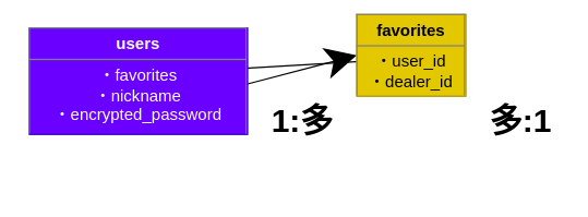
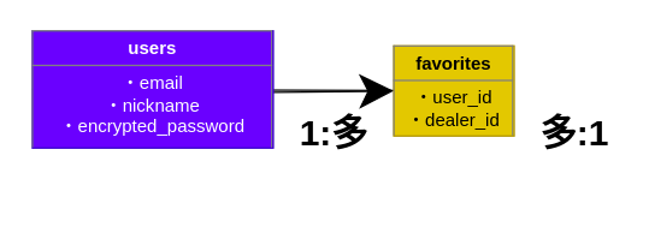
  <mxCell id="0" />
  <mxCell id="1" parent="0" />
  <mxCell id="2" style="edgeStyle=none;html=1;exitX=1;exitY=0.5;exitDx=0;exitDy=0;entryX=0;entryY=0.5;entryDx=0;entryDy=0;endSize=20;" edge="1" parent="1" target="4"><mxGeometry relative="1" as="geometry"><mxPoint x="180" y="61" as="sourcePoint" /></mxGeometry></mxCell>
  <mxCell id="3" style="edgeStyle=none;html=1;endSize=20;entryX=1;entryY=0.5;entryDx=0;entryDy=0;exitX=0;exitY=0.5;exitDx=0;exitDy=0;startArrow=none;" edge="1" parent="1" source="7" target="4"><mxGeometry relative="1" as="geometry"><mxPoint x="420" y="61" as="sourcePoint" /><mxPoint x="458" y="141" as="targetPoint" /></mxGeometry></mxCell>
- <mxCell id="4" value="&lt;table border=&quot;1&quot; width=&quot;100%&quot; height=&quot;100%&quot; cellpadding=&quot;4&quot; style=&quot;width:100%;height:100%;border-collapse:collapse;&quot;&gt;&lt;tbody&gt;&lt;tr&gt;&lt;th align=&quot;center&quot;&gt;favorites&lt;/th&gt;&lt;/tr&gt;&lt;tr&gt;&lt;td align=&quot;center&quot;&gt;・user_id&lt;br&gt;・dealer_id&lt;br&gt;&lt;br&gt;&lt;br&gt;&lt;br&gt;&lt;br&gt;&lt;br&gt;&lt;br&gt;&lt;br&gt;&lt;/td&gt;&lt;/tr&gt;&lt;tr&gt;&lt;td align=&quot;center&quot;&gt;&lt;br&gt;&lt;/td&gt;&lt;/tr&gt;&lt;/tbody&gt;&lt;/table&gt;" style="text;html=1;whiteSpace=wrap;strokeColor=#B09500;fillColor=#e3c800;overflow=fill;fontColor=#000000;" vertex="1" parent="1"><mxGeometry x="260" y="10" width="80" height="60" as="geometry" /></mxCell>
+ <mxCell id="4" value="&lt;table border=&quot;1&quot; width=&quot;100%&quot; height=&quot;100%&quot; cellpadding=&quot;4&quot; style=&quot;width:100%;height:100%;border-collapse:collapse;&quot;&gt;&lt;tbody&gt;&lt;tr&gt;&lt;th align=&quot;center&quot;&gt;favorites&lt;/th&gt;&lt;/tr&gt;&lt;tr&gt;&lt;td align=&quot;center&quot;&gt;・user_id&lt;br&gt;・dealer_id&lt;br&gt;&lt;br&gt;&lt;br&gt;&lt;br&gt;&lt;br&gt;&lt;br&gt;&lt;br&gt;&lt;br&gt;&lt;/td&gt;&lt;/tr&gt;&lt;tr&gt;&lt;td align=&quot;center&quot;&gt;&lt;br&gt;&lt;/td&gt;&lt;/tr&gt;&lt;/tbody&gt;&lt;/table&gt;" style="text;html=1;whiteSpace=wrap;strokeColor=#B09500;fillColor=#e3c800;overflow=fill;fontColor=#000000;" vertex="1" parent="1"><mxGeometry x="260" y="30" width="80" height="60" as="geometry" /></mxCell>
  <mxCell id="5" value="多:1" style="text;strokeColor=none;fillColor=none;html=1;fontSize=24;fontStyle=1;verticalAlign=middle;align=center;direction=south;flipV=1;flipH=1;horizontal=0;rotation=90;" vertex="1" parent="1"><mxGeometry x="360" y="41" width="40" height="96" as="geometry" /></mxCell>
  <mxCell id="6" value="1:多" style="text;strokeColor=none;fillColor=none;html=1;fontSize=24;fontStyle=1;verticalAlign=middle;align=center;direction=south;flipV=1;flipH=1;horizontal=0;rotation=90;" vertex="1" parent="1"><mxGeometry x="200" y="41" width="40" height="96" as="geometry" /></mxCell>
- <mxCell id="7" value="&lt;table border=&quot;1&quot; width=&quot;100%&quot; height=&quot;100%&quot; cellpadding=&quot;4&quot; style=&quot;width:100%;height:100%;border-collapse:collapse;&quot;&gt;&lt;tbody&gt;&lt;tr&gt;&lt;th align=&quot;center&quot;&gt;users&lt;/th&gt;&lt;/tr&gt;&lt;tr&gt;&lt;td align=&quot;center&quot;&gt;・favorites &lt;br&gt;・nickname&lt;br&gt;・encrypted_password&lt;br&gt;&lt;br&gt;&lt;br&gt;&lt;/td&gt;&lt;/tr&gt;&lt;tr&gt;&lt;td align=&quot;center&quot;&gt;&lt;br&gt;&lt;/td&gt;&lt;/tr&gt;&lt;/tbody&gt;&lt;/table&gt;" style="text;html=1;whiteSpace=wrap;overflow=fill;rounded=0;fillColor=#6a00ff;fontColor=#ffffff;strokeColor=#3700CC;" vertex="1" parent="1"><mxGeometry y="20" width="160" height="78" as="geometry" x="20" /></mxCell>
+ <mxCell id="7" value="&lt;table border=&quot;1&quot; width=&quot;100%&quot; height=&quot;100%&quot; cellpadding=&quot;4&quot; style=&quot;width:100%;height:100%;border-collapse:collapse;&quot;&gt;&lt;tbody&gt;&lt;tr&gt;&lt;th align=&quot;center&quot;&gt;users&lt;/th&gt;&lt;/tr&gt;&lt;tr&gt;&lt;td align=&quot;center&quot;&gt;・email &lt;br&gt;・nickname&lt;br&gt;・encrypted_password&lt;br&gt;&lt;br&gt;&lt;br&gt;&lt;/td&gt;&lt;/tr&gt;&lt;tr&gt;&lt;td align=&quot;center&quot;&gt;&lt;br&gt;&lt;/td&gt;&lt;/tr&gt;&lt;/tbody&gt;&lt;/table&gt;" style="text;html=1;whiteSpace=wrap;overflow=fill;rounded=0;fillColor=#6a00ff;fontColor=#ffffff;strokeColor=#3700CC;" vertex="1" parent="1"><mxGeometry y="20" width="160" height="78" as="geometry" x="20" /></mxCell>
